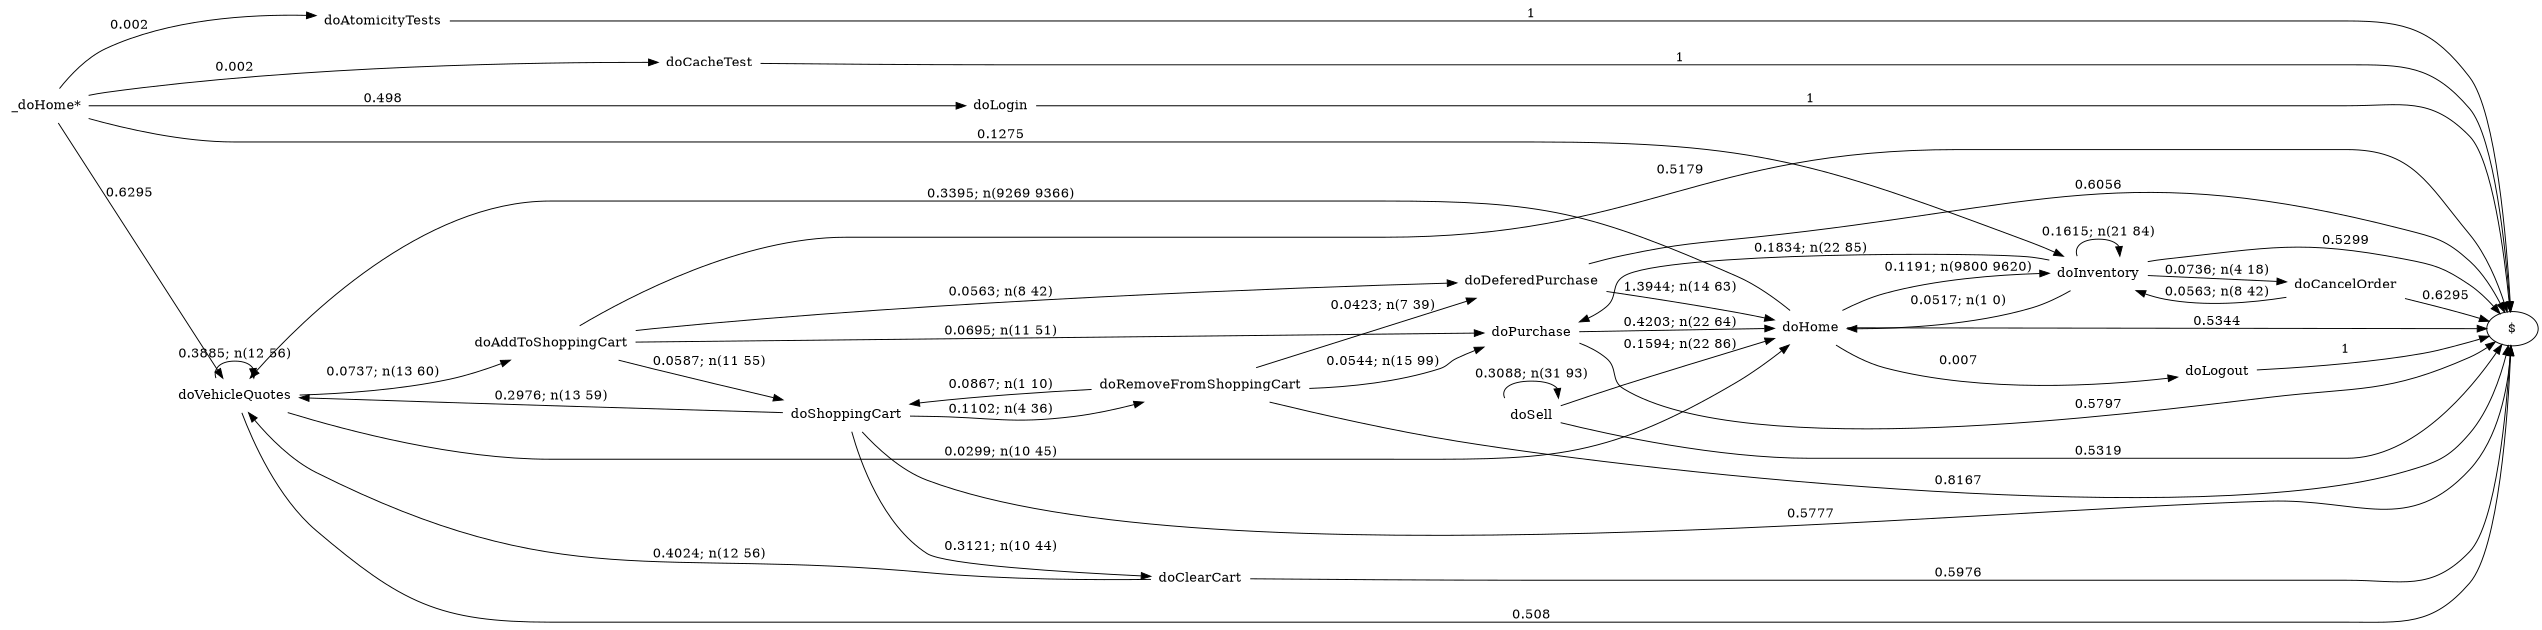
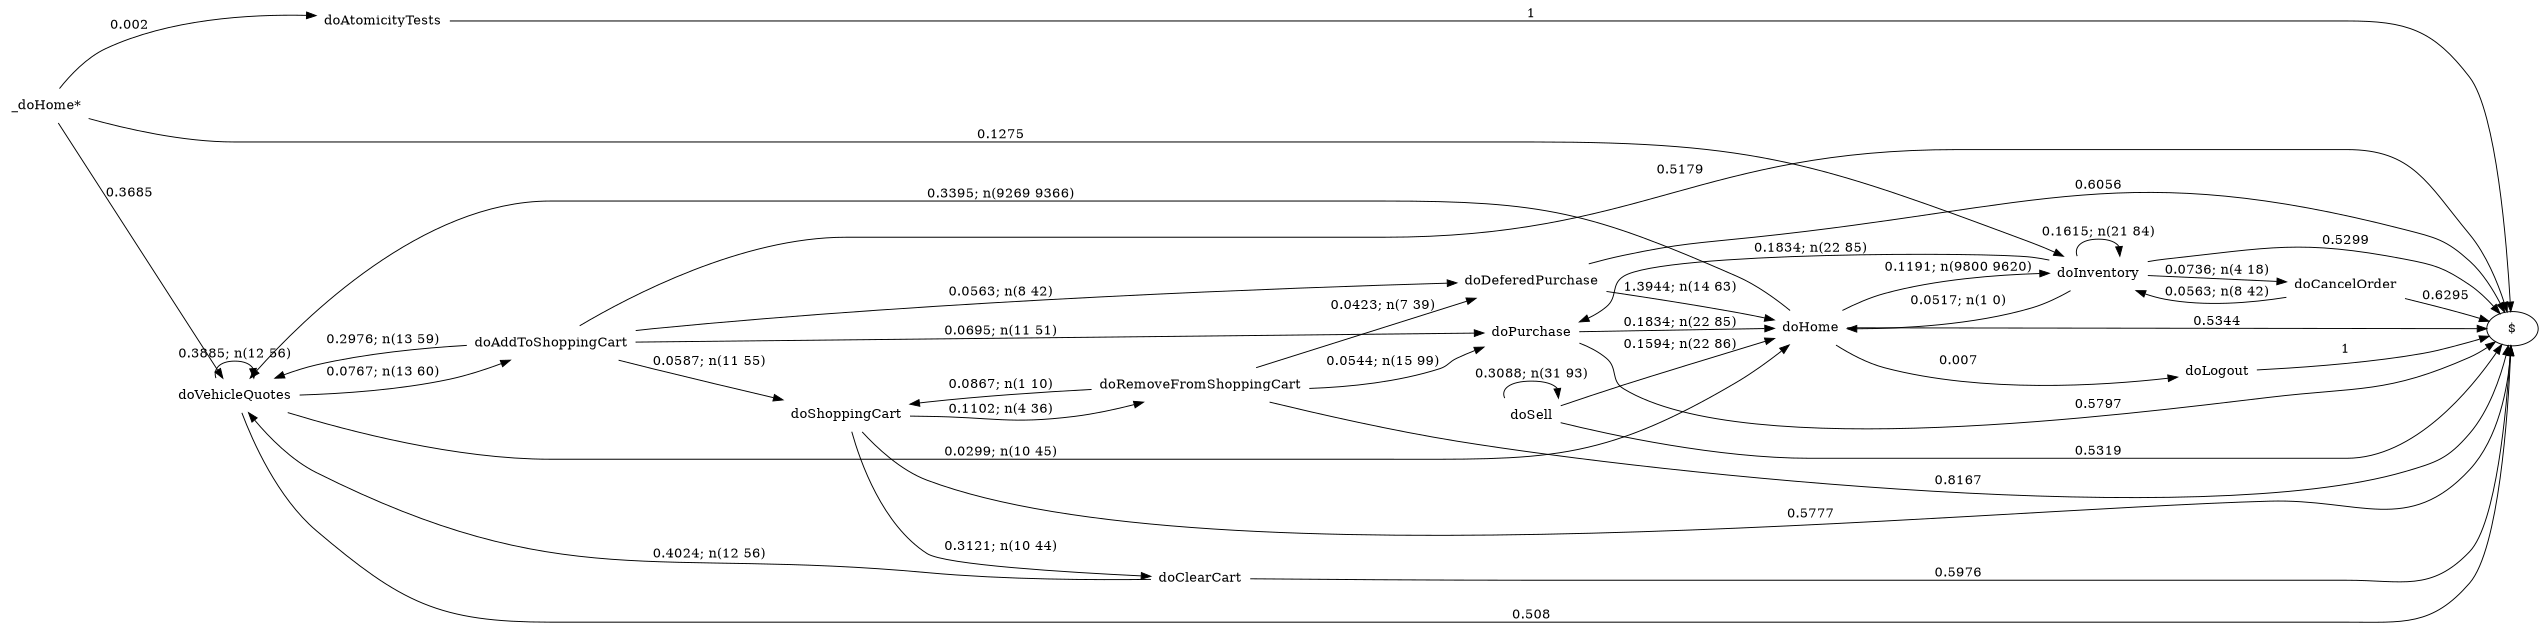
  digraph {
    rankdir=LR
    node [shape=none]
    edge [style=solid]
    n1 [label="_doHome*"]
    n2 [label=doAtomicityTests]
-   n3 [label=doCacheTest]
-   n4 [label=doLogin]
    n5 [label=doVehicleQuotes]
    n6 [label=doInventory]
    "$" [shape=""]
    n8 [label=doAddToShoppingCart]
    n9 [label=doHome]
    n10 [label=doPurchase]
    n11 [label=doCancelOrder]
    n12 [label=doDeferedPurchase]
    n13 [label=doShoppingCart]
    n14 [label=doLogout]
    n15 [label=doClearCart]
    n16 [label=doRemoveFromShoppingCart]
    n17 [label=doSell]
    n1 -> n2 [label=0.002]
-   n1 -> n3 [label=0.002]
-   n1 -> n4 [label=0.498]
-   n1 -> n5 [label=0.6295]
+   n1 -> n5 [label=0.3685]
    n1 -> n6 [label=0.1275]
    n2 -> "$" [label=1]
-   n3 -> "$" [label=1]
-   n4 -> "$" [label=1]
    n5 -> n5 [label="0.3885; n(12 56)"]
    n5 -> "$" [label=0.508]
-   n5 -> n8 [label="0.0737; n(13 60)"]
+   n5 -> n8 [label="0.0767; n(13 60)"]
    n5 -> n9 [label="0.0299; n(10 45)"]
    n6 -> n6 [label="0.1615; n(21 84)"]
    n6 -> "$" [label=0.5299]
    n6 -> n9 [label="0.0517; n(1 0)"]
    n6 -> n10 [label="0.1834; n(22 85)"]
    n6 -> n11 [label="0.0736; n(4 18)"]
-   n13 -> n5 [label="0.2976; n(13 59)"]
+   n8 -> n5 [label="0.2976; n(13 59)"]
    n8 -> "$" [label=0.5179]
    n8 -> n10 [label="0.0695; n(11 51)"]
    n8 -> n12 [label="0.0563; n(8 42)"]
    n8 -> n13 [label="0.0587; n(11 55)"]
    n9 -> n5 [label="0.3395; n(9269 9366)"]
    n9 -> n6 [label="0.1191; n(9800 9620)"]
    n9 -> "$" [label=0.5344]
    n9 -> n14 [label=0.007]
    n10 -> "$" [label=0.5797]
-   n10 -> n9 [label="0.4203; n(22 64)"]
+   n10 -> n9 [label="0.1834; n(22 85)"]
    n11 -> n6 [label="0.0563; n(8 42)"]
    n11 -> "$" [label=0.6295]
    n12 -> "$" [label=0.6056]
    n12 -> n9 [label="1.3944; n(14 63)"]
    n13 -> "$" [label=0.5777]
    n13 -> n15 [label="0.3121; n(10 44)"]
    n13 -> n16 [label="0.1102; n(4 36)"]
    n14 -> "$" [label=1]
    n15 -> n5 [label="0.4024; n(12 56)"]
    n15 -> "$" [label=0.5976]
    n16 -> "$" [label=0.8167]
    n16 -> n10 [label="0.0544; n(15 99)"]
    n16 -> n12 [label="0.0423; n(7 39)"]
    n16 -> n13 [label="0.0867; n(1 10)"]
    n17 -> "$" [label=0.5319]
    n17 -> n9 [label="0.1594; n(22 86)"]
    n17 -> n17 [label="0.3088; n(31 93)"]
  }
